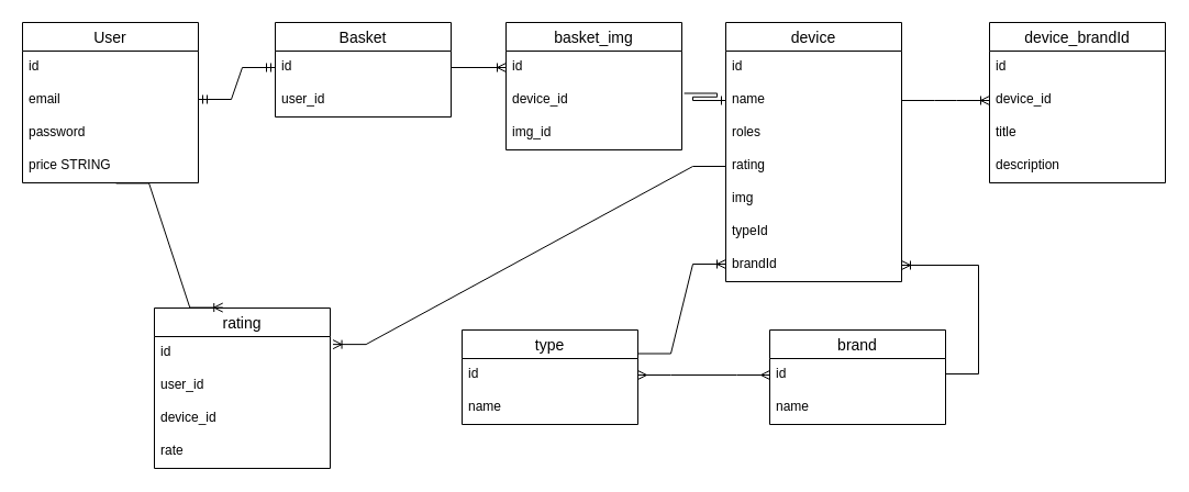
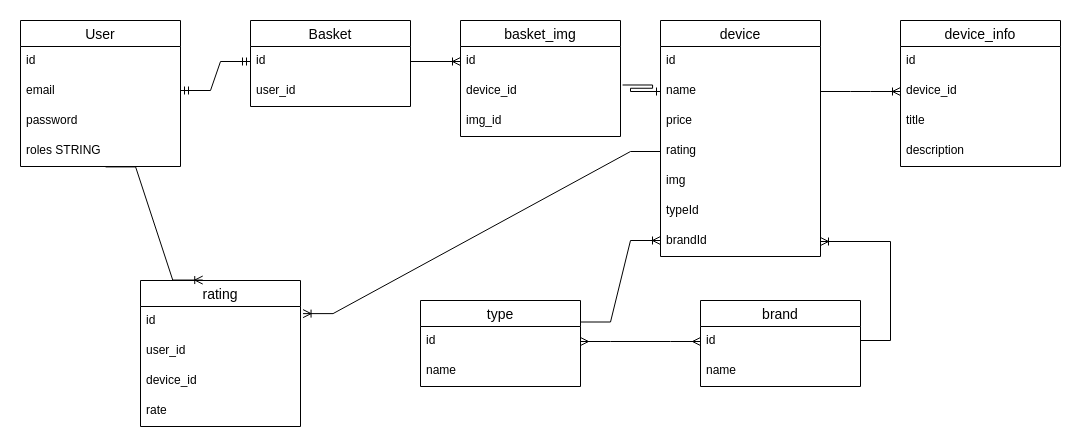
  <mxCell id="0" />
  <mxCell id="1" parent="0" />
  <mxCell id="2" value="User" style="swimlane;fontStyle=0;childLayout=stackLayout;horizontal=1;startSize=26;horizontalStack=0;resizeParent=1;resizeParentMax=0;resizeLast=0;collapsible=1;marginBottom=0;align=center;fontSize=14;" vertex="1" parent="1"><mxGeometry x="20" y="20" width="160" height="146" as="geometry" /></mxCell>
  <mxCell id="3" value="id" style="text;strokeColor=none;fillColor=none;spacingLeft=4;spacingRight=4;overflow=hidden;rotatable=0;points=[[0,0.5],[1,0.5]];portConstraint=eastwest;fontSize=12;" vertex="1" parent="2"><mxGeometry y="26" width="160" height="30" as="geometry" /></mxCell>
  <mxCell id="4" value="email" style="text;strokeColor=none;fillColor=none;spacingLeft=4;spacingRight=4;overflow=hidden;rotatable=0;points=[[0,0.5],[1,0.5]];portConstraint=eastwest;fontSize=12;" vertex="1" parent="2"><mxGeometry y="56" width="160" height="30" as="geometry" /></mxCell>
  <mxCell id="5" value="password" style="text;strokeColor=none;fillColor=none;spacingLeft=4;spacingRight=4;overflow=hidden;rotatable=0;points=[[0,0.5],[1,0.5]];portConstraint=eastwest;fontSize=12;" vertex="1" parent="2"><mxGeometry y="86" width="160" height="30" as="geometry" /></mxCell>
- <mxCell id="6" value="price STRING" style="text;strokeColor=none;fillColor=none;spacingLeft=4;spacingRight=4;overflow=hidden;rotatable=0;points=[[0,0.5],[1,0.5]];portConstraint=eastwest;fontSize=12;" vertex="1" parent="2"><mxGeometry y="116" width="160" height="30" as="geometry" /></mxCell>
+ <mxCell id="6" value="roles STRING" style="text;strokeColor=none;fillColor=none;spacingLeft=4;spacingRight=4;overflow=hidden;rotatable=0;points=[[0,0.5],[1,0.5]];portConstraint=eastwest;fontSize=12;" vertex="1" parent="2"><mxGeometry y="116" width="160" height="30" as="geometry" /></mxCell>
  <mxCell id="7" value="Basket" style="swimlane;fontStyle=0;childLayout=stackLayout;horizontal=1;startSize=26;horizontalStack=0;resizeParent=1;resizeParentMax=0;resizeLast=0;collapsible=1;marginBottom=0;align=center;fontSize=14;" vertex="1" parent="1"><mxGeometry x="250" y="20" width="160" height="86" as="geometry" /></mxCell>
  <mxCell id="8" value="id" style="text;strokeColor=none;fillColor=none;spacingLeft=4;spacingRight=4;overflow=hidden;rotatable=0;points=[[0,0.5],[1,0.5]];portConstraint=eastwest;fontSize=12;" vertex="1" parent="7"><mxGeometry y="26" width="160" height="30" as="geometry" /></mxCell>
  <mxCell id="9" value="user_id" style="text;strokeColor=none;fillColor=none;spacingLeft=4;spacingRight=4;overflow=hidden;rotatable=0;points=[[0,0.5],[1,0.5]];portConstraint=eastwest;fontSize=12;" vertex="1" parent="7"><mxGeometry y="56" width="160" height="30" as="geometry" /></mxCell>
  <mxCell id="10" value="device" style="swimlane;fontStyle=0;childLayout=stackLayout;horizontal=1;startSize=26;horizontalStack=0;resizeParent=1;resizeParentMax=0;resizeLast=0;collapsible=1;marginBottom=0;align=center;fontSize=14;" vertex="1" parent="1"><mxGeometry x="660" y="20" width="160" height="236" as="geometry" /></mxCell>
  <mxCell id="11" value="id" style="text;strokeColor=none;fillColor=none;spacingLeft=4;spacingRight=4;overflow=hidden;rotatable=0;points=[[0,0.5],[1,0.5]];portConstraint=eastwest;fontSize=12;" vertex="1" parent="10"><mxGeometry y="26" width="160" height="30" as="geometry" /></mxCell>
  <mxCell id="12" value="name " style="text;strokeColor=none;fillColor=none;spacingLeft=4;spacingRight=4;overflow=hidden;rotatable=0;points=[[0,0.5],[1,0.5]];portConstraint=eastwest;fontSize=12;" vertex="1" parent="10"><mxGeometry y="56" width="160" height="30" as="geometry" /></mxCell>
- <mxCell id="13" value="roles" style="text;strokeColor=none;fillColor=none;spacingLeft=4;spacingRight=4;overflow=hidden;rotatable=0;points=[[0,0.5],[1,0.5]];portConstraint=eastwest;fontSize=12;" vertex="1" parent="10"><mxGeometry y="86" width="160" height="30" as="geometry" /></mxCell>
+ <mxCell id="13" value="price" style="text;strokeColor=none;fillColor=none;spacingLeft=4;spacingRight=4;overflow=hidden;rotatable=0;points=[[0,0.5],[1,0.5]];portConstraint=eastwest;fontSize=12;" vertex="1" parent="10"><mxGeometry y="86" width="160" height="30" as="geometry" /></mxCell>
  <mxCell id="14" value="rating" style="text;strokeColor=none;fillColor=none;spacingLeft=4;spacingRight=4;overflow=hidden;rotatable=0;points=[[0,0.5],[1,0.5]];portConstraint=eastwest;fontSize=12;" vertex="1" parent="10"><mxGeometry y="116" width="160" height="30" as="geometry" /></mxCell>
  <mxCell id="15" value="img" style="text;strokeColor=none;fillColor=none;spacingLeft=4;spacingRight=4;overflow=hidden;rotatable=0;points=[[0,0.5],[1,0.5]];portConstraint=eastwest;fontSize=12;" vertex="1" parent="10"><mxGeometry y="146" width="160" height="30" as="geometry" /></mxCell>
  <mxCell id="16" value="typeId" style="text;strokeColor=none;fillColor=none;spacingLeft=4;spacingRight=4;overflow=hidden;rotatable=0;points=[[0,0.5],[1,0.5]];portConstraint=eastwest;fontSize=12;" vertex="1" parent="10"><mxGeometry y="176" width="160" height="30" as="geometry" /></mxCell>
  <mxCell id="17" value="brandId" style="text;strokeColor=none;fillColor=none;spacingLeft=4;spacingRight=4;overflow=hidden;rotatable=0;points=[[0,0.5],[1,0.5]];portConstraint=eastwest;fontSize=12;" vertex="1" parent="10"><mxGeometry y="206" width="160" height="30" as="geometry" /></mxCell>
  <mxCell id="18" value="type" style="swimlane;fontStyle=0;childLayout=stackLayout;horizontal=1;startSize=26;horizontalStack=0;resizeParent=1;resizeParentMax=0;resizeLast=0;collapsible=1;marginBottom=0;align=center;fontSize=14;" vertex="1" parent="1"><mxGeometry x="420" y="300" width="160" height="86" as="geometry" /></mxCell>
  <mxCell id="19" value="id" style="text;strokeColor=none;fillColor=none;spacingLeft=4;spacingRight=4;overflow=hidden;rotatable=0;points=[[0,0.5],[1,0.5]];portConstraint=eastwest;fontSize=12;" vertex="1" parent="18"><mxGeometry y="26" width="160" height="30" as="geometry" /></mxCell>
  <mxCell id="20" value="name" style="text;strokeColor=none;fillColor=none;spacingLeft=4;spacingRight=4;overflow=hidden;rotatable=0;points=[[0,0.5],[1,0.5]];portConstraint=eastwest;fontSize=12;" vertex="1" parent="18"><mxGeometry y="56" width="160" height="30" as="geometry" /></mxCell>
  <mxCell id="21" value="" style="edgeStyle=entityRelationEdgeStyle;fontSize=12;html=1;endArrow=ERmandOne;startArrow=ERmandOne;rounded=0;" edge="1" parent="1" target="8"><mxGeometry width="100" height="100" relative="1" as="geometry"><mxPoint x="180" y="90" as="sourcePoint" /><mxPoint x="260" y="43" as="targetPoint" /></mxGeometry></mxCell>
  <mxCell id="22" value="brand" style="swimlane;fontStyle=0;childLayout=stackLayout;horizontal=1;startSize=26;horizontalStack=0;resizeParent=1;resizeParentMax=0;resizeLast=0;collapsible=1;marginBottom=0;align=center;fontSize=14;" vertex="1" parent="1"><mxGeometry x="700" y="300" width="160" height="86" as="geometry" /></mxCell>
  <mxCell id="23" value="id" style="text;strokeColor=none;fillColor=none;spacingLeft=4;spacingRight=4;overflow=hidden;rotatable=0;points=[[0,0.5],[1,0.5]];portConstraint=eastwest;fontSize=12;" vertex="1" parent="22"><mxGeometry y="26" width="160" height="30" as="geometry" /></mxCell>
  <mxCell id="24" value="name" style="text;strokeColor=none;fillColor=none;spacingLeft=4;spacingRight=4;overflow=hidden;rotatable=0;points=[[0,0.5],[1,0.5]];portConstraint=eastwest;fontSize=12;" vertex="1" parent="22"><mxGeometry y="56" width="160" height="30" as="geometry" /></mxCell>
  <mxCell id="25" value="" style="edgeStyle=entityRelationEdgeStyle;fontSize=12;html=1;endArrow=ERoneToMany;rounded=0;exitX=1;exitY=0.25;exitDx=0;exitDy=0;" edge="1" parent="1" source="18"><mxGeometry width="100" height="100" relative="1" as="geometry"><mxPoint x="560" y="340" as="sourcePoint" /><mxPoint x="660" y="240" as="targetPoint" /></mxGeometry></mxCell>
  <mxCell id="26" value="" style="edgeStyle=entityRelationEdgeStyle;fontSize=12;html=1;endArrow=ERoneToMany;rounded=0;" edge="1" parent="1" target="17"><mxGeometry width="100" height="100" relative="1" as="geometry"><mxPoint x="860" y="340" as="sourcePoint" /><mxPoint x="910" y="190" as="targetPoint" /></mxGeometry></mxCell>
  <mxCell id="27" value="" style="edgeStyle=entityRelationEdgeStyle;fontSize=12;html=1;endArrow=ERmany;startArrow=ERmany;rounded=0;entryX=0;entryY=0.5;entryDx=0;entryDy=0;exitX=1;exitY=0.5;exitDx=0;exitDy=0;" edge="1" parent="1" source="19" target="23"><mxGeometry width="100" height="100" relative="1" as="geometry"><mxPoint x="580" y="356" as="sourcePoint" /><mxPoint x="680" y="256" as="targetPoint" /></mxGeometry></mxCell>
- <mxCell id="28" value="device_brandId" style="swimlane;fontStyle=0;childLayout=stackLayout;horizontal=1;startSize=26;horizontalStack=0;resizeParent=1;resizeParentMax=0;resizeLast=0;collapsible=1;marginBottom=0;align=center;fontSize=14;" vertex="1" parent="1"><mxGeometry x="900" y="20" width="160" height="146" as="geometry" /></mxCell>
+ <mxCell id="28" value="device_info" style="swimlane;fontStyle=0;childLayout=stackLayout;horizontal=1;startSize=26;horizontalStack=0;resizeParent=1;resizeParentMax=0;resizeLast=0;collapsible=1;marginBottom=0;align=center;fontSize=14;" vertex="1" parent="1"><mxGeometry x="900" y="20" width="160" height="146" as="geometry" /></mxCell>
  <mxCell id="29" value="id" style="text;strokeColor=none;fillColor=none;spacingLeft=4;spacingRight=4;overflow=hidden;rotatable=0;points=[[0,0.5],[1,0.5]];portConstraint=eastwest;fontSize=12;" vertex="1" parent="28"><mxGeometry y="26" width="160" height="30" as="geometry" /></mxCell>
  <mxCell id="30" value="device_id" style="text;strokeColor=none;fillColor=none;spacingLeft=4;spacingRight=4;overflow=hidden;rotatable=0;points=[[0,0.5],[1,0.5]];portConstraint=eastwest;fontSize=12;" vertex="1" parent="28"><mxGeometry y="56" width="160" height="30" as="geometry" /></mxCell>
  <mxCell id="31" value="title" style="text;strokeColor=none;fillColor=none;spacingLeft=4;spacingRight=4;overflow=hidden;rotatable=0;points=[[0,0.5],[1,0.5]];portConstraint=eastwest;fontSize=12;" vertex="1" parent="28"><mxGeometry y="86" width="160" height="30" as="geometry" /></mxCell>
  <mxCell id="32" value="description" style="text;strokeColor=none;fillColor=none;spacingLeft=4;spacingRight=4;overflow=hidden;rotatable=0;points=[[0,0.5],[1,0.5]];portConstraint=eastwest;fontSize=12;" vertex="1" parent="28"><mxGeometry y="116" width="160" height="30" as="geometry" /></mxCell>
  <mxCell id="33" value="" style="edgeStyle=entityRelationEdgeStyle;fontSize=12;html=1;endArrow=ERoneToMany;rounded=0;exitX=1;exitY=0.5;exitDx=0;exitDy=0;entryX=0;entryY=0.5;entryDx=0;entryDy=0;" edge="1" parent="1" source="12" target="30"><mxGeometry width="100" height="100" relative="1" as="geometry"><mxPoint x="830" y="240" as="sourcePoint" /><mxPoint x="930" y="140" as="targetPoint" /></mxGeometry></mxCell>
  <mxCell id="34" value="basket_img" style="swimlane;fontStyle=0;childLayout=stackLayout;horizontal=1;startSize=26;horizontalStack=0;resizeParent=1;resizeParentMax=0;resizeLast=0;collapsible=1;marginBottom=0;align=center;fontSize=14;" vertex="1" parent="1"><mxGeometry x="460" y="20" width="160" height="116" as="geometry" /></mxCell>
  <mxCell id="35" value="id" style="text;strokeColor=none;fillColor=none;spacingLeft=4;spacingRight=4;overflow=hidden;rotatable=0;points=[[0,0.5],[1,0.5]];portConstraint=eastwest;fontSize=12;" vertex="1" parent="34"><mxGeometry y="26" width="160" height="30" as="geometry" /></mxCell>
  <mxCell id="36" value="device_id" style="text;strokeColor=none;fillColor=none;spacingLeft=4;spacingRight=4;overflow=hidden;rotatable=0;points=[[0,0.5],[1,0.5]];portConstraint=eastwest;fontSize=12;" vertex="1" parent="34"><mxGeometry y="56" width="160" height="30" as="geometry" /></mxCell>
  <mxCell id="37" value="img_id" style="text;strokeColor=none;fillColor=none;spacingLeft=4;spacingRight=4;overflow=hidden;rotatable=0;points=[[0,0.5],[1,0.5]];portConstraint=eastwest;fontSize=12;" vertex="1" parent="34"><mxGeometry y="86" width="160" height="30" as="geometry" /></mxCell>
  <mxCell id="38" value="" style="edgeStyle=entityRelationEdgeStyle;fontSize=12;html=1;endArrow=ERoneToMany;rounded=0;exitX=1;exitY=0.5;exitDx=0;exitDy=0;entryX=0;entryY=0.5;entryDx=0;entryDy=0;" edge="1" parent="1" source="8" target="35"><mxGeometry width="100" height="100" relative="1" as="geometry"><mxPoint x="440" y="140" as="sourcePoint" /><mxPoint x="540" y="40" as="targetPoint" /></mxGeometry></mxCell>
  <mxCell id="39" value="" style="edgeStyle=entityRelationEdgeStyle;fontSize=12;html=1;endArrow=ERone;endFill=1;rounded=0;entryX=0;entryY=0.5;entryDx=0;entryDy=0;exitX=1.013;exitY=0.283;exitDx=0;exitDy=0;exitPerimeter=0;" edge="1" parent="1" source="36" target="12"><mxGeometry width="100" height="100" relative="1" as="geometry"><mxPoint x="440" y="140" as="sourcePoint" /><mxPoint x="540" y="40" as="targetPoint" /></mxGeometry></mxCell>
  <mxCell id="40" value="rating" style="swimlane;fontStyle=0;childLayout=stackLayout;horizontal=1;startSize=26;horizontalStack=0;resizeParent=1;resizeParentMax=0;resizeLast=0;collapsible=1;marginBottom=0;align=center;fontSize=14;" vertex="1" parent="1"><mxGeometry x="140" y="280" width="160" height="146" as="geometry" /></mxCell>
  <mxCell id="41" value="id" style="text;strokeColor=none;fillColor=none;spacingLeft=4;spacingRight=4;overflow=hidden;rotatable=0;points=[[0,0.5],[1,0.5]];portConstraint=eastwest;fontSize=12;" vertex="1" parent="40"><mxGeometry y="26" width="160" height="30" as="geometry" /></mxCell>
  <mxCell id="42" value="user_id" style="text;strokeColor=none;fillColor=none;spacingLeft=4;spacingRight=4;overflow=hidden;rotatable=0;points=[[0,0.5],[1,0.5]];portConstraint=eastwest;fontSize=12;" vertex="1" parent="40"><mxGeometry y="56" width="160" height="30" as="geometry" /></mxCell>
  <mxCell id="43" value="device_id" style="text;strokeColor=none;fillColor=none;spacingLeft=4;spacingRight=4;overflow=hidden;rotatable=0;points=[[0,0.5],[1,0.5]];portConstraint=eastwest;fontSize=12;" vertex="1" parent="40"><mxGeometry y="86" width="160" height="30" as="geometry" /></mxCell>
  <mxCell id="44" value="rate" style="text;strokeColor=none;fillColor=none;spacingLeft=4;spacingRight=4;overflow=hidden;rotatable=0;points=[[0,0.5],[1,0.5]];portConstraint=eastwest;fontSize=12;" vertex="1" parent="40"><mxGeometry y="116" width="160" height="30" as="geometry" /></mxCell>
  <mxCell id="45" value="" style="edgeStyle=entityRelationEdgeStyle;fontSize=12;html=1;endArrow=ERoneToMany;rounded=0;entryX=0.389;entryY=-0.003;entryDx=0;entryDy=0;entryPerimeter=0;exitX=0.532;exitY=1.014;exitDx=0;exitDy=0;exitPerimeter=0;" edge="1" parent="1" source="6" target="40"><mxGeometry width="100" height="100" relative="1" as="geometry"><mxPoint x="150" y="210" as="sourcePoint" /><mxPoint x="310" y="270" as="targetPoint" /></mxGeometry></mxCell>
  <mxCell id="46" value="" style="edgeStyle=entityRelationEdgeStyle;fontSize=12;html=1;endArrow=ERoneToMany;rounded=0;exitX=0;exitY=0.5;exitDx=0;exitDy=0;entryX=1.016;entryY=0.237;entryDx=0;entryDy=0;entryPerimeter=0;" edge="1" parent="1" source="14" target="41"><mxGeometry width="100" height="100" relative="1" as="geometry"><mxPoint x="420" y="180" as="sourcePoint" /><mxPoint x="310" y="270" as="targetPoint" /></mxGeometry></mxCell>
